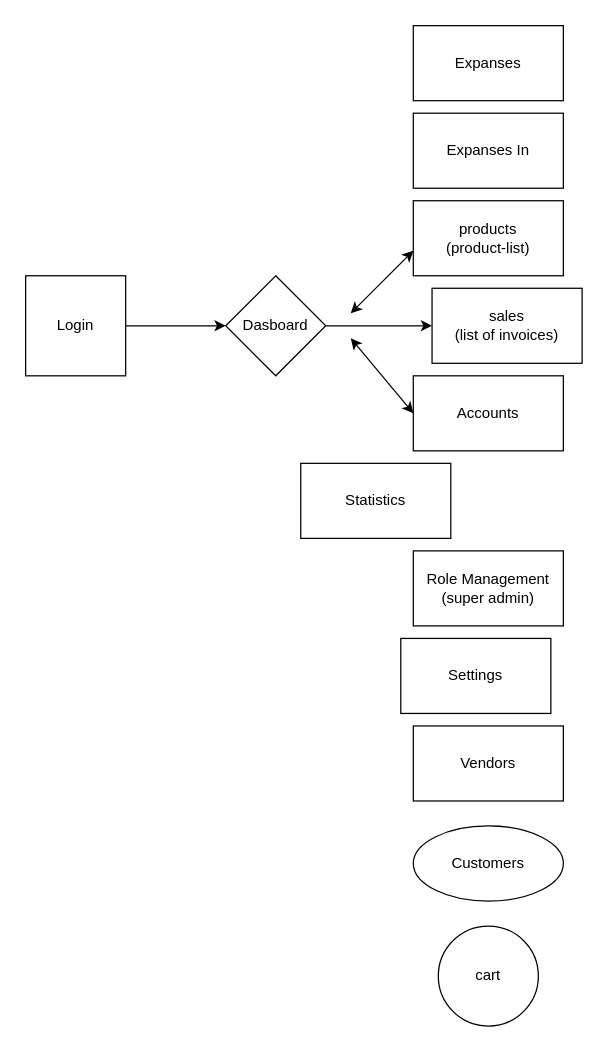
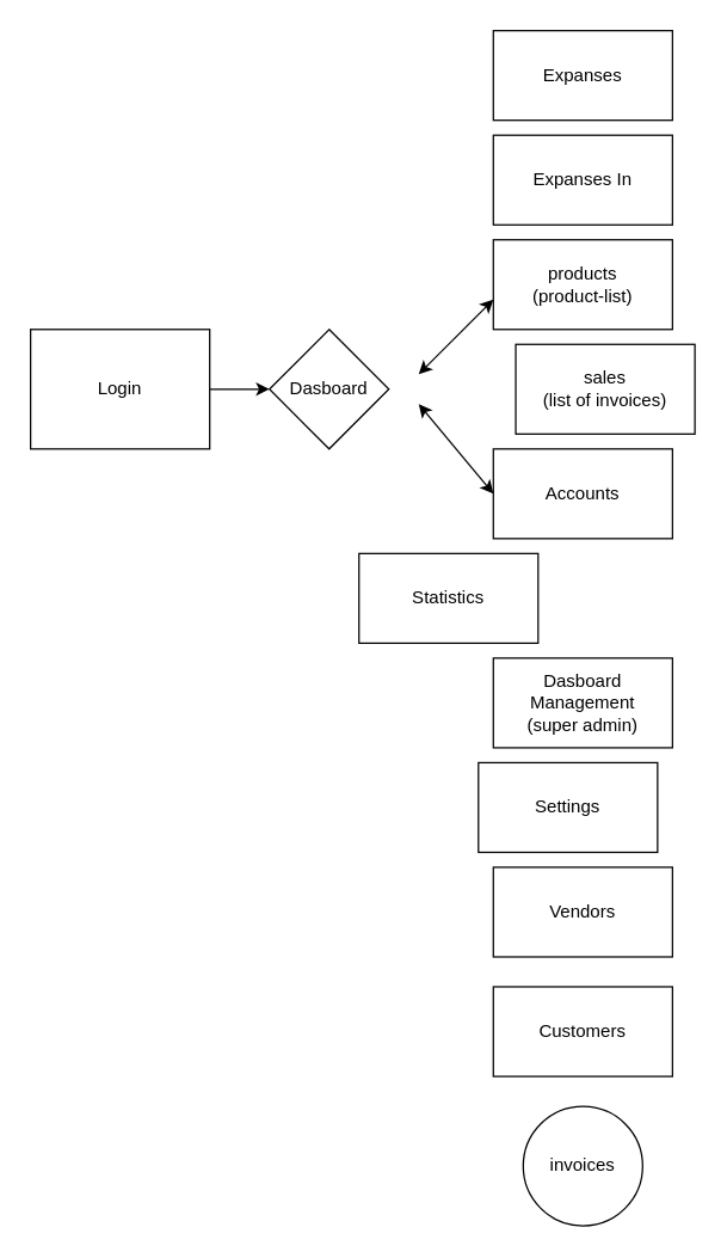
  <mxCell id="0" />
  <mxCell id="1" parent="0" />
  <mxCell id="2" value="" style="edgeStyle=orthogonalEdgeStyle;rounded=0;orthogonalLoop=1;jettySize=auto;html=1;" edge="1" parent="1" source="3" target="5"><mxGeometry relative="1" as="geometry" /></mxCell>
- <mxCell id="3" value="Login" style="whiteSpace=wrap;html=1;aspect=fixed;" vertex="1" parent="1"><mxGeometry x="20" y="220" width="80" height="80" as="geometry" /></mxCell>
- <mxCell id="4" value="" style="edgeStyle=orthogonalEdgeStyle;rounded=0;orthogonalLoop=1;jettySize=auto;html=1;" edge="1" parent="1" source="5" target="6"><mxGeometry relative="1" as="geometry" /></mxCell>
+ <mxCell id="3" value="Login" style="whiteSpace=wrap;html=1;aspect=fixed;" vertex="1" parent="1"><mxGeometry x="20" y="220" width="120" height="80" as="geometry" /></mxCell>
  <mxCell id="5" value="Dasboard" style="rhombus;whiteSpace=wrap;html=1;" vertex="1" parent="1"><mxGeometry x="180" y="220" width="80" height="80" as="geometry" /></mxCell>
  <mxCell id="6" value="sales&lt;br&gt;(list of invoices)" style="whiteSpace=wrap;html=1;" vertex="1" parent="1"><mxGeometry x="345" y="230" width="120" height="60" as="geometry" /></mxCell>
  <mxCell id="7" value="" style="endArrow=classic;startArrow=classic;html=1;rounded=0;" edge="1" parent="1"><mxGeometry width="50" height="50" relative="1" as="geometry"><mxPoint x="280" y="250" as="sourcePoint" /><mxPoint x="330" y="200" as="targetPoint" /></mxGeometry></mxCell>
  <mxCell id="8" value="products&lt;br&gt;(product-list)" style="rounded=0;whiteSpace=wrap;html=1;" vertex="1" parent="1"><mxGeometry x="330" y="160" width="120" height="60" as="geometry" /></mxCell>
  <mxCell id="9" value="" style="endArrow=classic;startArrow=classic;html=1;rounded=0;entryX=0;entryY=0.5;entryDx=0;entryDy=0;" edge="1" parent="1" target="10"><mxGeometry width="50" height="50" relative="1" as="geometry"><mxPoint x="280" y="270" as="sourcePoint" /><mxPoint x="320" y="340" as="targetPoint" /><Array as="points" /></mxGeometry></mxCell>
  <mxCell id="10" value="Accounts" style="rounded=0;whiteSpace=wrap;html=1;" vertex="1" parent="1"><mxGeometry x="330" y="300" width="120" height="60" as="geometry" /></mxCell>
  <mxCell id="11" value="Statistics" style="rounded=0;whiteSpace=wrap;html=1;" vertex="1" parent="1"><mxGeometry x="240" y="370" width="120" height="60" as="geometry" /></mxCell>
- <mxCell id="12" value="Role Management&lt;br&gt;(super admin)" style="rounded=0;whiteSpace=wrap;html=1;" vertex="1" parent="1"><mxGeometry x="330" y="440" width="120" height="60" as="geometry" /></mxCell>
+ <mxCell id="12" value="Dasboard Management&lt;br&gt;(super admin)" style="rounded=0;whiteSpace=wrap;html=1;" vertex="1" parent="1"><mxGeometry x="330" y="440" width="120" height="60" as="geometry" /></mxCell>
  <mxCell id="13" value="Settings" style="rounded=0;whiteSpace=wrap;html=1;" vertex="1" parent="1"><mxGeometry x="320" y="510" width="120" height="60" as="geometry" /></mxCell>
  <mxCell id="14" value="Expanses In" style="rounded=0;whiteSpace=wrap;html=1;" vertex="1" parent="1"><mxGeometry x="330" y="90" width="120" height="60" as="geometry" /></mxCell>
  <mxCell id="15" value="Vendors" style="rounded=0;whiteSpace=wrap;html=1;" vertex="1" parent="1"><mxGeometry x="330" y="580" width="120" height="60" as="geometry" /></mxCell>
- <mxCell id="16" value="Customers" style="ellipse;whiteSpace=wrap;html=1;" vertex="1" parent="1"><mxGeometry x="330" y="660" width="120" height="60" as="geometry" /></mxCell>
- <mxCell id="17" value="cart" style="ellipse;whiteSpace=wrap;html=1;aspect=fixed;" vertex="1" parent="1"><mxGeometry x="350" y="740" width="80" height="80" as="geometry" /></mxCell>
+ <mxCell id="16" value="Customers" style="rounded=0;whiteSpace=wrap;html=1;" vertex="1" parent="1"><mxGeometry x="330" y="660" width="120" height="60" as="geometry" /></mxCell>
+ <mxCell id="17" value="invoices" style="ellipse;whiteSpace=wrap;html=1;aspect=fixed;" vertex="1" parent="1"><mxGeometry x="350" y="740" width="80" height="80" as="geometry" /></mxCell>
  <mxCell id="18" value="Expanses" style="rounded=0;whiteSpace=wrap;html=1;" vertex="1" parent="1"><mxGeometry x="330" y="20" width="120" height="60" as="geometry" /></mxCell>
